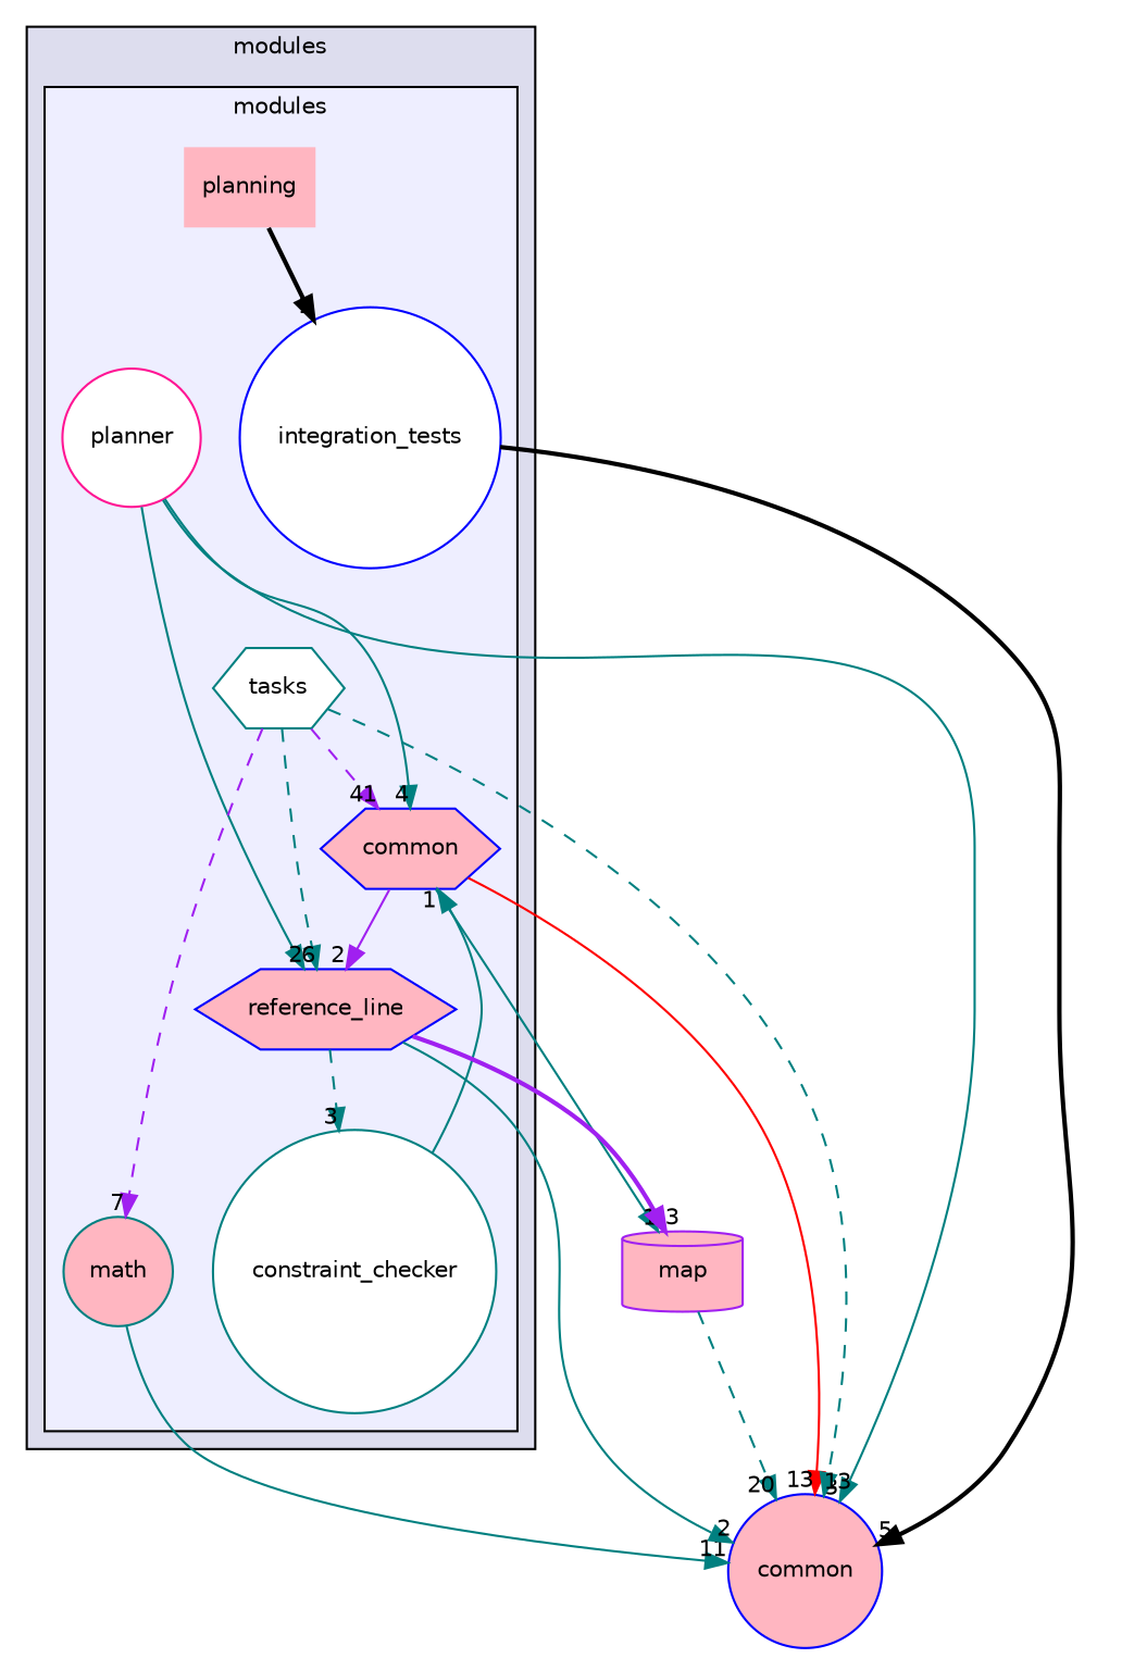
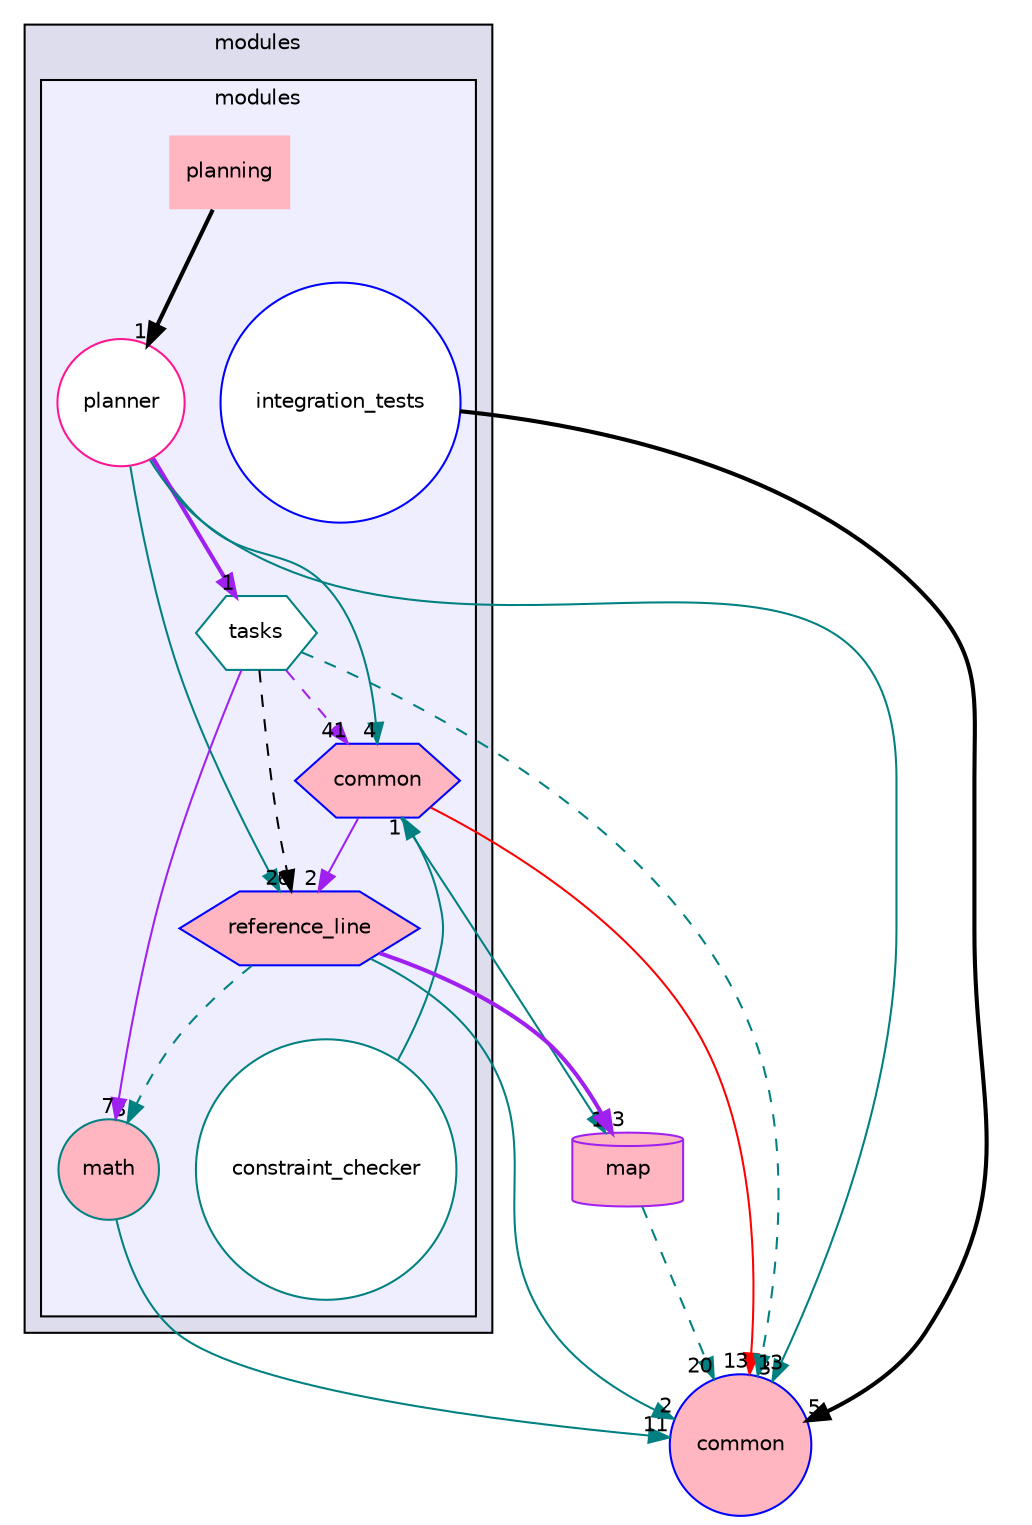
  digraph {
    compound=true
    node [fontname=Helvetica fontsize=10 shape=circle style=filled fillcolor=lightpink color=blue]
    edge [headlabel=1 labeldistance=1.5 labelfontname=Helvetica labelfontsize=10 color=teal style=solid]
    n1 [label=planning shape=plaintext color=deeppink]
    n2 [label=common shape=hexagon]
    n3 [color=teal fillcolor=white label=constraint_checker]
    n4 [fillcolor=white label=integration_tests]
    n5 [color=teal label=math]
    n6 [color=deeppink fillcolor=white label=planner]
    n7 [label=reference_line shape=hexagon]
    n8 [color=teal fillcolor=white label=tasks shape=hexagon]
    n9 [label=common]
    n10 [color=purple label=map shape=cylinder]
    subgraph cluster_1 {
      bgcolor="#ddddee"
      fontname=Helvetica
      fontsize=10
      label=modules
      pencolor=black
      subgraph cluster_2 {
        bgcolor="#eeeeff"
        fontname=Helvetica
        fontsize=10
        pencolor=black
        n1
        n2
        n3
        n4
        n5
        n6
        n7
        n8
      }
    }
-   n1 -> n4 [color=black style=bold]
+   n1 -> n6 [color=black style=bold]
    n2 -> n7 [headlabel=2 color=purple]
    n2 -> n9 [headlabel=13 color=red]
    n2 -> n10
    n3 -> n2
    n4 -> n9 [headlabel=5 color=black style=bold]
    n5 -> n9 [headlabel=11]
    n6 -> n2 [headlabel=4]
    n6 -> n7 [headlabel=2]
+   n6 -> n8 [color=purple style=bold]
    n6 -> n9 [headlabel=3]
-   n7 -> n3 [headlabel=3 style=dashed]
+   n7 -> n5 [headlabel=3 style=dashed]
    n7 -> n9 [headlabel=2]
    n7 -> n10 [headlabel=3 color=purple style=bold]
    n8 -> n2 [headlabel=41 color=purple style=dashed]
-   n8 -> n5 [headlabel=7 color=purple style=dashed]
-   n8 -> n7 [headlabel=6 style=dashed]
+   n8 -> n5 [headlabel=7 color=purple]
+   n8 -> n7 [headlabel=6 color=black style=dashed]
    n8 -> n9 [headlabel=13 style=dashed]
    n10 -> n9 [headlabel=20 style=dashed]
  }
